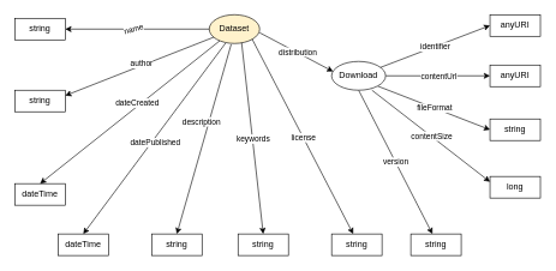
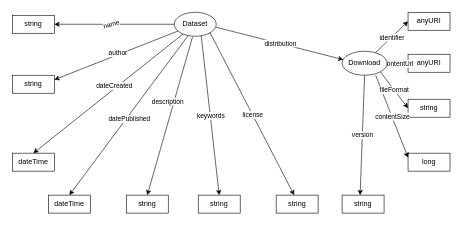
  <mxCell id="0" />
  <mxCell id="1" parent="0" />
- <mxCell id="2" value="Dataset" style="ellipse;whiteSpace=wrap;html=1;fillColor=#fff2cc;" parent="1" vertex="1"><mxGeometry x="290" y="20" width="70" height="40" as="geometry" /></mxCell>
+ <mxCell id="2" value="Dataset" style="ellipse;whiteSpace=wrap;html=1;" parent="1" vertex="1"><mxGeometry x="290" y="20" width="70" height="40" as="geometry" /></mxCell>
  <mxCell id="3" value="string" style="rounded=0;whiteSpace=wrap;html=1;" parent="1" vertex="1"><mxGeometry x="20" y="25" width="70" height="30" as="geometry" /></mxCell>
  <mxCell id="4" value="string" style="rounded=0;whiteSpace=wrap;html=1;" parent="1" vertex="1"><mxGeometry x="20" y="125" width="70" height="30" as="geometry" /></mxCell>
  <mxCell id="5" value="dateTime" style="rounded=0;whiteSpace=wrap;html=1;" parent="1" vertex="1"><mxGeometry x="20" y="255" width="70" height="30" as="geometry" /></mxCell>
  <mxCell id="6" value="dateTime" style="rounded=0;whiteSpace=wrap;html=1;" parent="1" vertex="1"><mxGeometry x="80" y="325" width="70" height="30" as="geometry" /></mxCell>
  <mxCell id="7" value="string" style="rounded=0;whiteSpace=wrap;html=1;" parent="1" vertex="1"><mxGeometry x="210" y="325" width="70" height="30" as="geometry" /></mxCell>
  <mxCell id="8" value="" style="endArrow=classic;html=1;exitX=0;exitY=0.5;exitDx=0;exitDy=0;entryX=1;entryY=0.5;entryDx=0;entryDy=0;" parent="1" source="2" target="3" edge="1"><mxGeometry relative="1" as="geometry"><mxPoint x="330" y="385" as="sourcePoint" /><mxPoint x="430" y="385" as="targetPoint" /><Array as="points" /></mxGeometry></mxCell>
  <mxCell id="9" value="name" style="edgeLabel;resizable=0;html=1;align=center;verticalAlign=middle;rotation=-15;" parent="8" connectable="0" vertex="1"><mxGeometry relative="1" as="geometry"><mxPoint x="-5.14" as="offset" /></mxGeometry></mxCell>
  <mxCell id="10" value="" style="endArrow=classic;html=1;entryX=1;entryY=0.25;entryDx=0;entryDy=0;" parent="1" source="2" target="4" edge="1"><mxGeometry relative="1" as="geometry"><mxPoint x="342" y="79" as="sourcePoint" /><mxPoint x="430" y="385" as="targetPoint" /></mxGeometry></mxCell>
  <mxCell id="11" value="author" style="edgeLabel;resizable=0;html=1;align=center;verticalAlign=middle;" parent="10" connectable="0" vertex="1"><mxGeometry relative="1" as="geometry"><mxPoint x="2.6" y="-4.96" as="offset" /></mxGeometry></mxCell>
  <mxCell id="12" value="" style="endArrow=classic;html=1;entryX=0.5;entryY=0;entryDx=0;entryDy=0;" parent="1" source="2" target="5" edge="1"><mxGeometry relative="1" as="geometry"><mxPoint x="330" y="385" as="sourcePoint" /><mxPoint x="430" y="385" as="targetPoint" /></mxGeometry></mxCell>
  <mxCell id="13" value="dateCreated" style="edgeLabel;resizable=0;html=1;align=center;verticalAlign=middle;" parent="12" connectable="0" vertex="1"><mxGeometry relative="1" as="geometry"><mxPoint x="9.67" y="-13.51" as="offset" /></mxGeometry></mxCell>
  <mxCell id="14" value="" style="endArrow=classic;html=1;exitX=0.324;exitY=0.988;exitDx=0;exitDy=0;entryX=0.5;entryY=0;entryDx=0;entryDy=0;exitPerimeter=0;" parent="1" source="2" target="6" edge="1"><mxGeometry relative="1" as="geometry"><mxPoint x="330" y="385" as="sourcePoint" /><mxPoint x="430" y="385" as="targetPoint" /></mxGeometry></mxCell>
  <mxCell id="15" value="datePublished" style="edgeLabel;resizable=0;html=1;align=center;verticalAlign=middle;" parent="14" connectable="0" vertex="1"><mxGeometry relative="1" as="geometry"><mxPoint y="6.12" as="offset" /></mxGeometry></mxCell>
  <mxCell id="16" value="" style="endArrow=classic;html=1;exitX=0.435;exitY=1.03;exitDx=0;exitDy=0;entryX=0.5;entryY=0;entryDx=0;entryDy=0;exitPerimeter=0;" parent="1" source="2" target="7" edge="1"><mxGeometry relative="1" as="geometry"><mxPoint x="330" y="385" as="sourcePoint" /><mxPoint x="430" y="385" as="targetPoint" /></mxGeometry></mxCell>
  <mxCell id="17" value="description" style="edgeLabel;resizable=0;html=1;align=center;verticalAlign=middle;" parent="16" connectable="0" vertex="1"><mxGeometry relative="1" as="geometry"><mxPoint x="-4.15" y="-24.8" as="offset" /></mxGeometry></mxCell>
  <mxCell id="18" value="string" style="rounded=0;whiteSpace=wrap;html=1;" parent="1" vertex="1"><mxGeometry x="330" y="325" width="70" height="30" as="geometry" /></mxCell>
  <mxCell id="19" value="" style="endArrow=classic;html=1;entryX=0.5;entryY=0;entryDx=0;entryDy=0;exitX=0.643;exitY=0.975;exitDx=0;exitDy=0;exitPerimeter=0;" parent="1" source="2" target="18" edge="1"><mxGeometry relative="1" as="geometry"><mxPoint x="580" y="135" as="sourcePoint" /><mxPoint x="430" y="385" as="targetPoint" /></mxGeometry></mxCell>
  <mxCell id="20" value="keywords" style="edgeLabel;resizable=0;html=1;align=center;verticalAlign=middle;" parent="19" connectable="0" vertex="1"><mxGeometry relative="1" as="geometry" /></mxCell>
  <mxCell id="21" value="string" style="rounded=0;whiteSpace=wrap;html=1;" parent="1" vertex="1"><mxGeometry x="460" y="325" width="70" height="30" as="geometry" /></mxCell>
  <mxCell id="22" value="string" style="rounded=0;whiteSpace=wrap;html=1;" parent="1" vertex="1"><mxGeometry x="570" y="325" width="70" height="30" as="geometry" /></mxCell>
  <mxCell id="23" value="" style="endArrow=classic;html=1;entryX=0.429;entryY=0;entryDx=0;entryDy=0;entryPerimeter=0;exitX=1;exitY=1;exitDx=0;exitDy=0;" parent="1" source="2" target="21" edge="1"><mxGeometry relative="1" as="geometry"><mxPoint x="410" y="78" as="sourcePoint" /><mxPoint x="430" y="305" as="targetPoint" /></mxGeometry></mxCell>
  <mxCell id="24" value="license" style="edgeLabel;resizable=0;html=1;align=center;verticalAlign=middle;" parent="23" connectable="0" vertex="1"><mxGeometry relative="1" as="geometry" /></mxCell>
  <mxCell id="25" value="" style="endArrow=classic;html=1;exitX=0.5;exitY=1;exitDx=0;exitDy=0;entryX=0.429;entryY=0;entryDx=0;entryDy=0;entryPerimeter=0;" parent="1" source="36" target="22" edge="1"><mxGeometry relative="1" as="geometry"><mxPoint x="330" y="305" as="sourcePoint" /><mxPoint x="430" y="305" as="targetPoint" /></mxGeometry></mxCell>
  <mxCell id="26" value="version" style="edgeLabel;resizable=0;html=1;align=center;verticalAlign=middle;" parent="25" connectable="0" vertex="1"><mxGeometry relative="1" as="geometry" /></mxCell>
- <mxCell id="27" value="long" style="rounded=0;whiteSpace=wrap;html=1;" parent="1" vertex="1"><mxGeometry x="680" y="245" width="70" height="30" as="geometry" /></mxCell>
+ <mxCell id="27" value="long" style="rounded=0;whiteSpace=wrap;html=1;" parent="1" vertex="1"><mxGeometry x="680" y="255" width="70" height="30" as="geometry" /></mxCell>
  <mxCell id="28" value="string" style="rounded=0;whiteSpace=wrap;html=1;" parent="1" vertex="1"><mxGeometry x="680" y="165" width="70" height="30" as="geometry" /></mxCell>
  <mxCell id="29" value="anyURI" style="rounded=0;whiteSpace=wrap;html=1;" parent="1" vertex="1"><mxGeometry x="680" y="90" width="70" height="30" as="geometry" /></mxCell>
  <mxCell id="30" value="" style="endArrow=classic;html=1;entryX=0;entryY=0.25;entryDx=0;entryDy=0;exitX=0.747;exitY=1;exitDx=0;exitDy=0;exitPerimeter=0;" parent="1" source="36" target="27" edge="1"><mxGeometry relative="1" as="geometry"><mxPoint x="440" y="60" as="sourcePoint" /><mxPoint x="430" y="305" as="targetPoint" /></mxGeometry></mxCell>
  <mxCell id="31" value="contentSize" style="edgeLabel;resizable=0;html=1;align=center;verticalAlign=middle;" parent="30" connectable="0" vertex="1"><mxGeometry relative="1" as="geometry" /></mxCell>
  <mxCell id="32" value="" style="endArrow=classic;html=1;entryX=0;entryY=0.5;entryDx=0;entryDy=0;exitX=1;exitY=1;exitDx=0;exitDy=0;" parent="1" source="36" target="28" edge="1"><mxGeometry relative="1" as="geometry"><mxPoint x="448" y="46" as="sourcePoint" /><mxPoint x="430" y="305" as="targetPoint" /></mxGeometry></mxCell>
  <mxCell id="33" value="fileFormat" style="edgeLabel;resizable=0;html=1;align=center;verticalAlign=middle;" parent="32" connectable="0" vertex="1"><mxGeometry relative="1" as="geometry" /></mxCell>
  <mxCell id="34" value="" style="endArrow=classic;html=1;entryX=0;entryY=0.5;entryDx=0;entryDy=0;exitX=1;exitY=0.5;exitDx=0;exitDy=0;" parent="1" source="36" target="29" edge="1"><mxGeometry relative="1" as="geometry"><mxPoint x="450" y="45" as="sourcePoint" /><mxPoint x="430" y="305" as="targetPoint" /></mxGeometry></mxCell>
  <mxCell id="35" value="contentUrl" style="edgeLabel;resizable=0;html=1;align=center;verticalAlign=middle;" parent="34" connectable="0" vertex="1"><mxGeometry relative="1" as="geometry" /></mxCell>
- <mxCell id="36" value="Download" style="ellipse;whiteSpace=wrap;html=1;" parent="1" vertex="1"><mxGeometry x="460" y="85" width="75" height="40" as="geometry" /></mxCell>
+ <mxCell id="36" value="Download" style="ellipse;whiteSpace=wrap;html=1;" parent="1" vertex="1"><mxGeometry x="570" y="85" width="75" height="40" as="geometry" /></mxCell>
  <mxCell id="37" value="" style="endArrow=classic;html=1;entryX=0.027;entryY=0.35;entryDx=0;entryDy=0;entryPerimeter=0;" parent="1" target="36" edge="1"><mxGeometry relative="1" as="geometry"><mxPoint x="360" y="45" as="sourcePoint" /><mxPoint x="430" y="385" as="targetPoint" /></mxGeometry></mxCell>
  <mxCell id="38" value="distribution" style="edgeLabel;resizable=0;html=1;align=center;verticalAlign=middle;" parent="37" connectable="0" vertex="1"><mxGeometry relative="1" as="geometry"><mxPoint x="0.83" y="-0.33" as="offset" /></mxGeometry></mxCell>
  <mxCell id="39" value="anyURI" style="rounded=0;whiteSpace=wrap;html=1;" parent="1" vertex="1"><mxGeometry x="680" y="20" width="70" height="30" as="geometry" /></mxCell>
  <mxCell id="40" value="" style="endArrow=classic;html=1;entryX=0;entryY=0.5;entryDx=0;entryDy=0;" parent="1" source="36" target="39" edge="1"><mxGeometry relative="1" as="geometry"><mxPoint x="330" y="385" as="sourcePoint" /><mxPoint x="430" y="385" as="targetPoint" /></mxGeometry></mxCell>
  <mxCell id="41" value="identifier" style="edgeLabel;resizable=0;html=1;align=center;verticalAlign=middle;" parent="40" connectable="0" vertex="1"><mxGeometry relative="1" as="geometry" /></mxCell>
